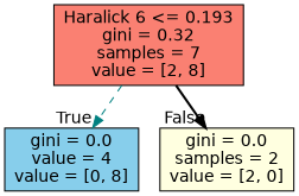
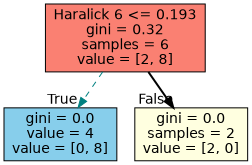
  digraph {
    node [fontname=helvetica shape=box style=filled]
    edge [fontname=helvetica labeldistance=2.5]
-   n1 [fillcolor=salmon label="Haralick 6 <= 0.193\ngini = 0.32\nsamples = 7\nvalue = [2, 8]"]
+   n1 [fillcolor=salmon label="Haralick 6 <= 0.193\ngini = 0.32\nsamples = 6\nvalue = [2, 8]"]
    n2 [fillcolor=skyblue label="gini = 0.0\nvalue = 4\nvalue = [0, 8]"]
    n3 [fillcolor=lightyellow label="gini = 0.0\nsamples = 2\nvalue = [2, 0]"]
    n1 -> n2 [color=teal headlabel=True labelangle=45 style=dashed]
    n1 -> n3 [color=black headlabel=False labelangle=-45 style=bold]
  }
